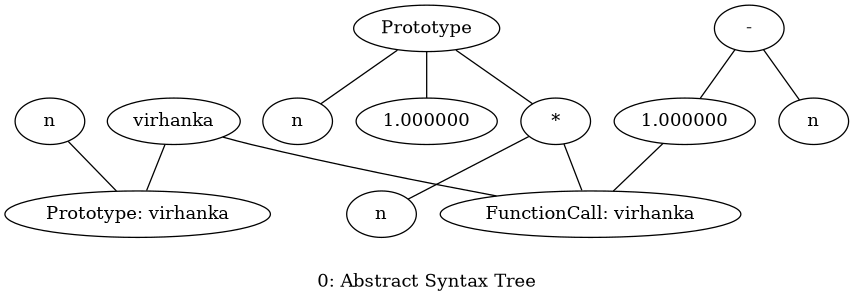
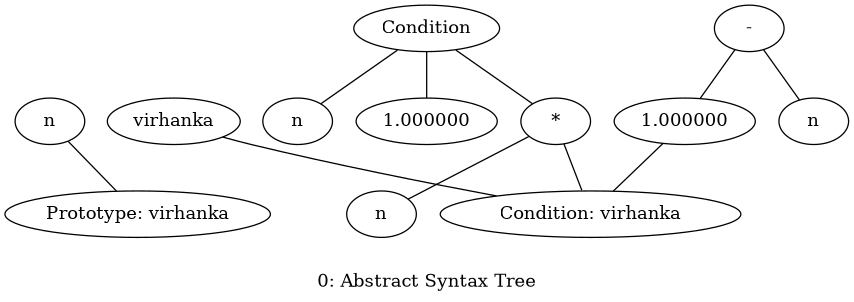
  graph {
    label="0: Abstract Syntax Tree"
    n1 [label=virhanka]
    n2 [label="Prototype: virhanka"]
-   n3 [label="FunctionCall: virhanka"]
-   n4 [label=Prototype]
+   n3 [label="Condition: virhanka"]
+   n4 [label=Condition]
    n5 [label=n]
    n6 [label=1.000000]
    n7 [label="*"]
    n8 [label=n]
    n9 [label=n]
    n10 [label="-"]
    n11 [label=n]
    n12 [label=1.000000]
-   n1 -- n2
    n1 -- n3
    n4 -- n5
    n4 -- n6
    n4 -- n7
    n7 -- n3
    n7 -- n9
    n8 -- n2
    n10 -- n11
    n10 -- n12
    n12 -- n3
  }
